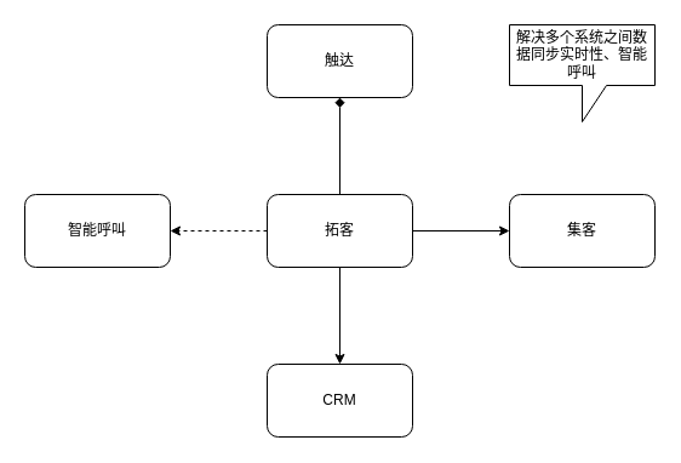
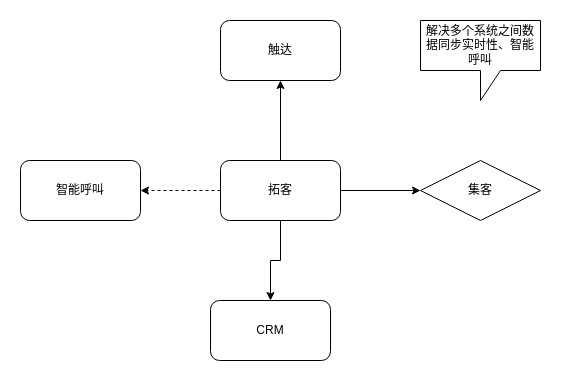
  <mxCell id="0" />
  <mxCell id="1" parent="0" />
  <mxCell id="2" value="" style="edgeStyle=orthogonalEdgeStyle;rounded=0;orthogonalLoop=1;jettySize=auto;html=1;exitX=0.5;exitY=1;exitDx=0;exitDy=0;entryX=0.5;entryY=0;entryDx=0;entryDy=0;" parent="1" source="6" target="7" edge="1"><mxGeometry relative="1" as="geometry"><mxPoint x="300" y="297" as="targetPoint" /></mxGeometry></mxCell>
  <mxCell id="3" value="" style="edgeStyle=orthogonalEdgeStyle;rounded=0;orthogonalLoop=1;jettySize=auto;html=1;" parent="1" source="6" target="8" edge="1"><mxGeometry relative="1" as="geometry" /></mxCell>
  <mxCell id="4" value="" style="edgeStyle=orthogonalEdgeStyle;rounded=0;orthogonalLoop=1;jettySize=auto;html=1;dashed=1;" parent="1" source="6" target="9" edge="1"><mxGeometry relative="1" as="geometry" /></mxCell>
- <mxCell id="5" value="" style="edgeStyle=orthogonalEdgeStyle;rounded=0;orthogonalLoop=1;jettySize=auto;html=1;endArrow=diamond;" parent="1" source="6" target="10" edge="1"><mxGeometry relative="1" as="geometry" /></mxCell>
+ <mxCell id="5" value="" style="edgeStyle=orthogonalEdgeStyle;rounded=0;orthogonalLoop=1;jettySize=auto;html=1;" parent="1" source="6" target="10" edge="1"><mxGeometry relative="1" as="geometry" /></mxCell>
  <mxCell id="6" value="拓客" style="rounded=1;whiteSpace=wrap;html=1;" parent="1" vertex="1"><mxGeometry x="220" y="160" width="120" height="60" as="geometry" /></mxCell>
- <mxCell id="7" value="CRM" style="whiteSpace=wrap;html=1;rounded=1;" parent="1" vertex="1"><mxGeometry x="220" y="300" width="120" height="60" as="geometry" /></mxCell>
- <mxCell id="8" value="集客" style="whiteSpace=wrap;html=1;rounded=1;" parent="1" vertex="1"><mxGeometry x="420" y="160" width="120" height="60" as="geometry" /></mxCell>
+ <mxCell id="7" value="CRM" style="whiteSpace=wrap;html=1;rounded=1;" parent="1" vertex="1"><mxGeometry x="210" y="300" width="120" height="60" as="geometry" /></mxCell>
+ <mxCell id="8" value="集客" style="rhombus;whiteSpace=wrap;html=1;" parent="1" vertex="1"><mxGeometry x="420" y="160" width="120" height="60" as="geometry" /></mxCell>
  <mxCell id="9" value="智能呼叫" style="whiteSpace=wrap;html=1;rounded=1;" parent="1" vertex="1"><mxGeometry x="20" y="160" width="120" height="60" as="geometry" /></mxCell>
  <mxCell id="10" value="触达" style="whiteSpace=wrap;html=1;rounded=1;" parent="1" vertex="1"><mxGeometry x="220" y="20" width="120" height="60" as="geometry" /></mxCell>
  <mxCell id="11" value="&lt;span&gt;解决多个系统之间数据同步实时性、智能呼叫&lt;/span&gt;" style="shape=callout;whiteSpace=wrap;html=1;perimeter=calloutPerimeter;" vertex="1" parent="1"><mxGeometry x="420" y="20" width="120" height="80" as="geometry" /></mxCell>
